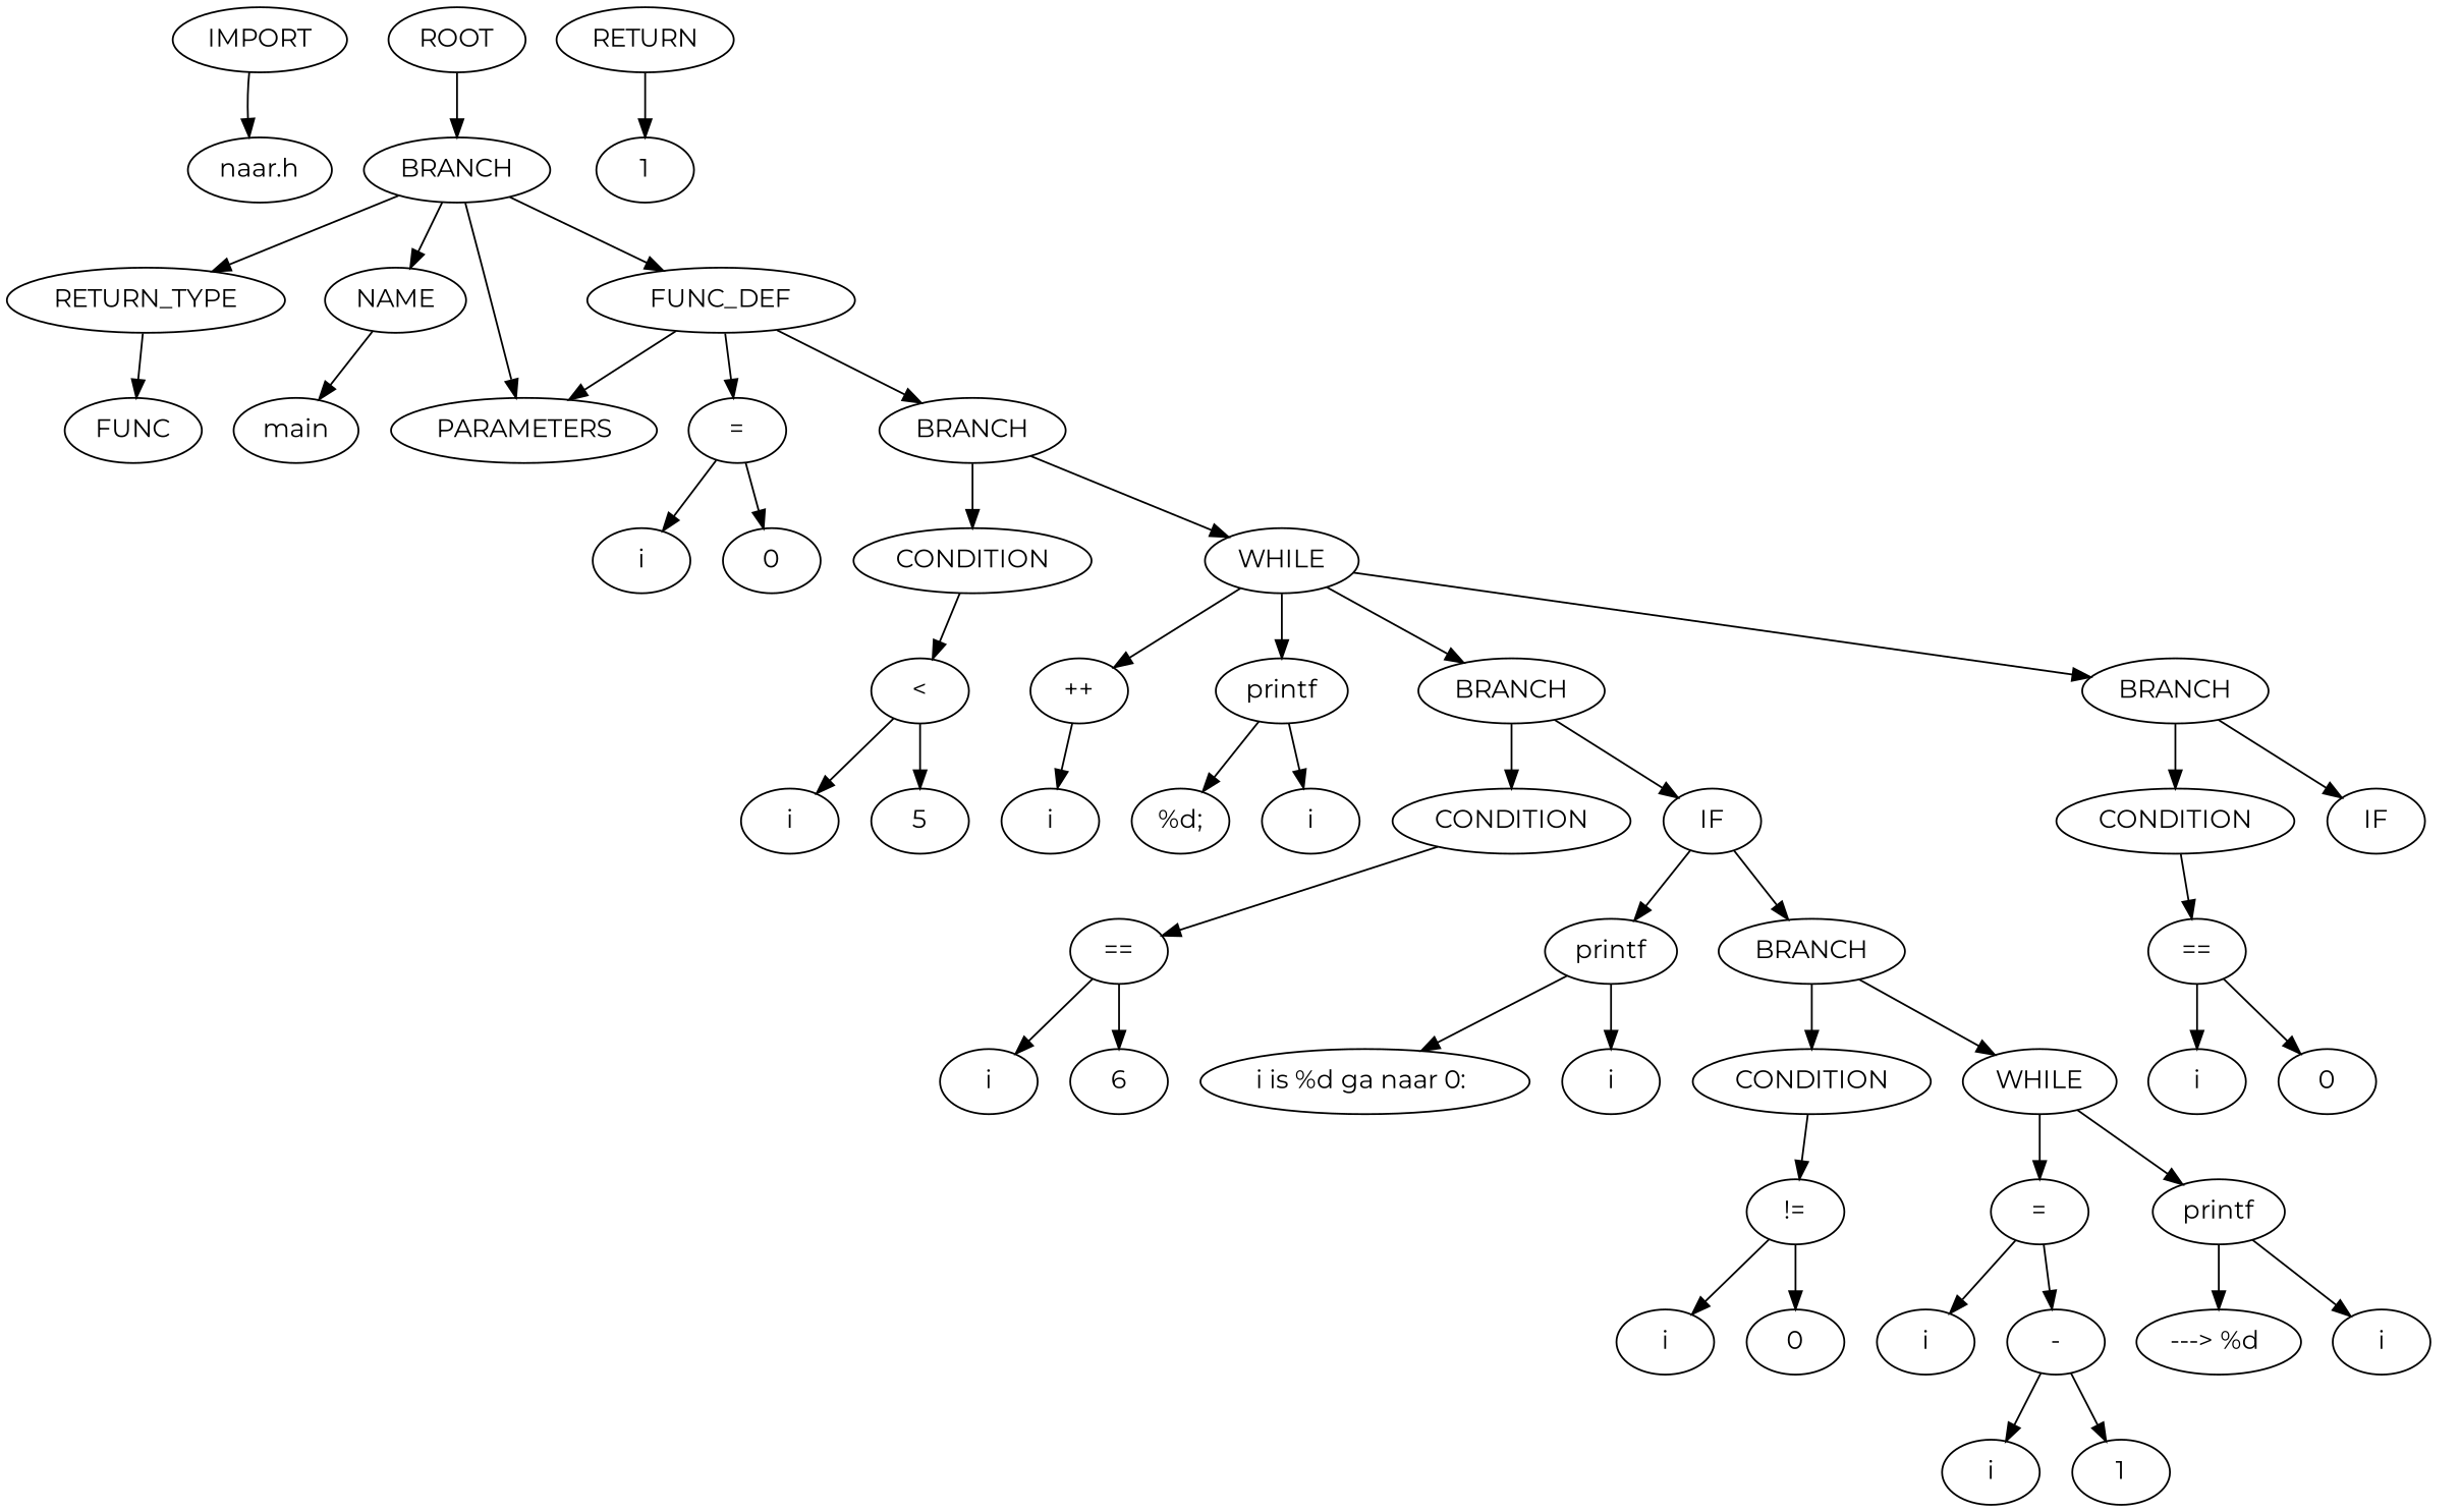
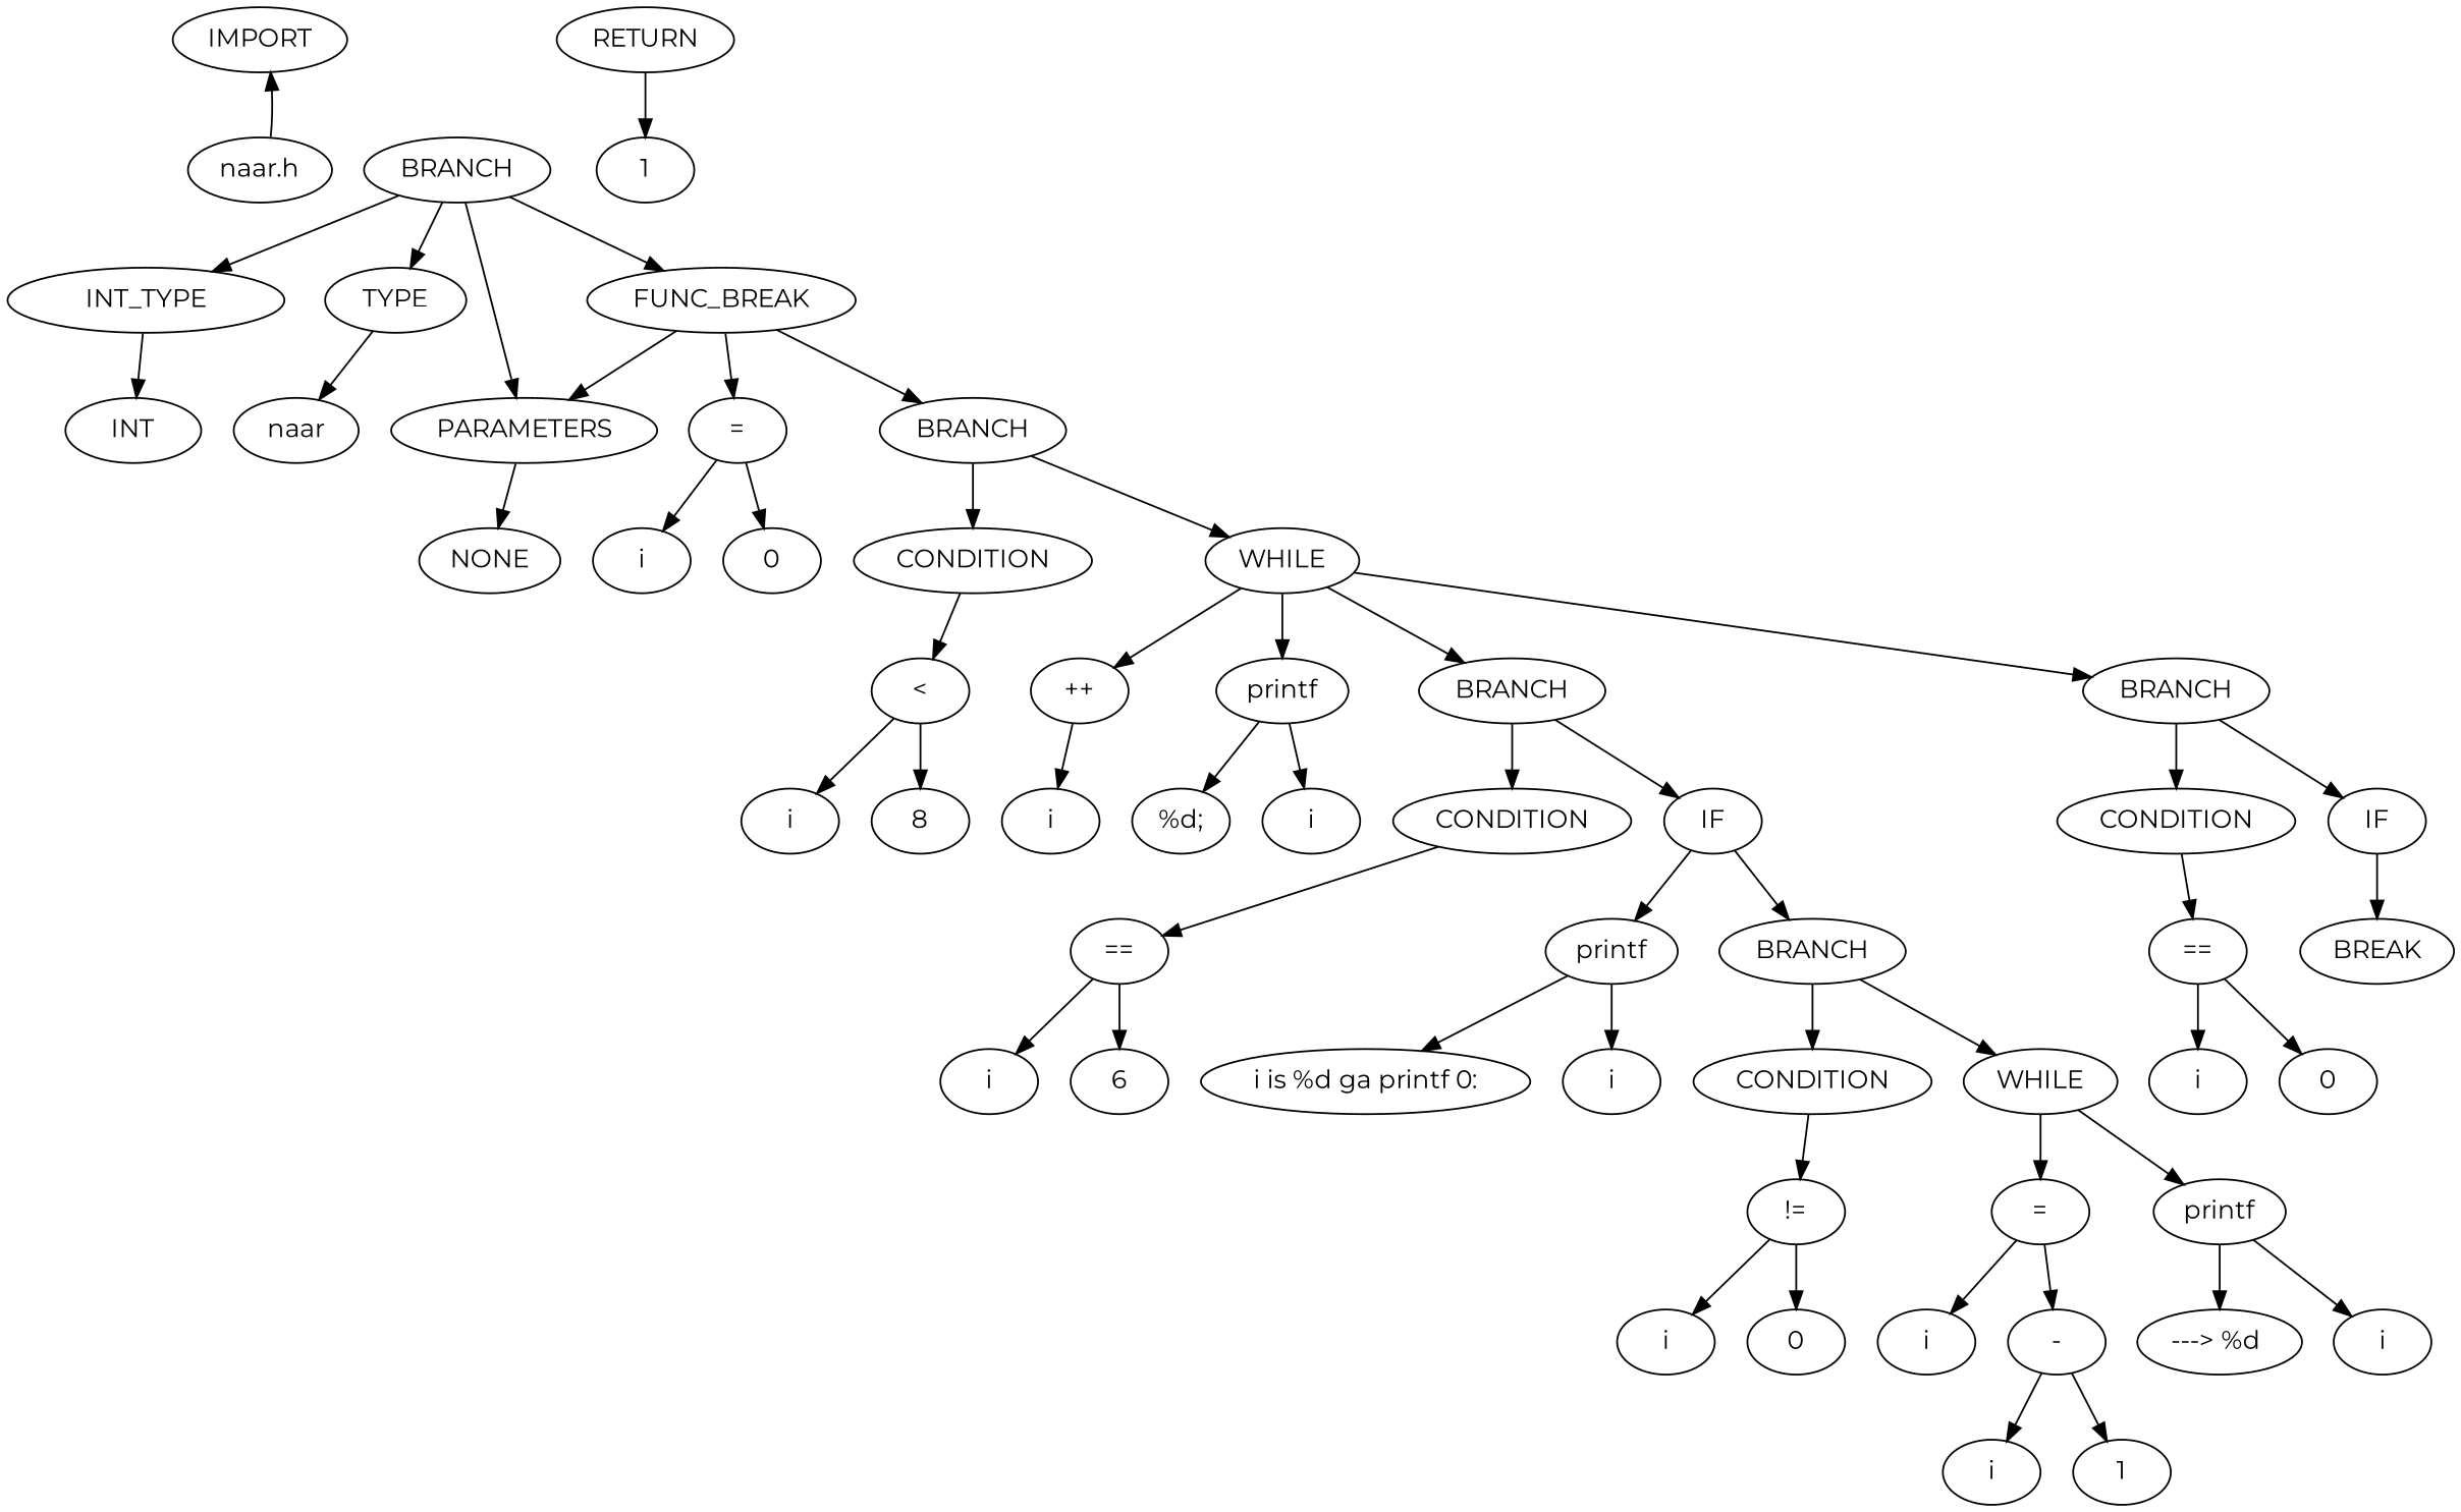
  strict digraph {
    fontname=Montserrat
    node [fontname=Montserrat]
    edge [fontname=Montserrat]
    n1 [label=IMPORT]
    n2 [label="naar.h"]
    n3 [label=BRANCH]
-   n4 [label=RETURN_TYPE]
-   n5 [label=NAME]
+   n4 [label=INT_TYPE]
+   n5 [label=TYPE]
    n6 [label=PARAMETERS]
-   n7 [label=FUNC_DEF]
-   n8 [label=FUNC]
-   n9 [label=main]
+   n7 [label=FUNC_BREAK]
+   n8 [label=INT]
+   n9 [label=naar]
+   n10 [label=NONE]
    n11 [label="="]
    n12 [label=BRANCH]
-   ROOT
    n14 [label=i]
    n15 [label=0]
    n16 [label=CONDITION]
    n17 [label=WHILE]
    n18 [label=RETURN]
    n19 [label=1]
    n20 [label="<"]
    n21 [label="++"]
    n22 [label=printf]
    n23 [label=BRANCH]
    n24 [label=BRANCH]
    n25 [label=i]
-   n26 [label=5]
+   n26 [label=8]
    n27 [label=i]
    n28 [label="%d;\n"]
    n29 [label=i]
    n30 [label=CONDITION]
    n31 [label=IF]
    n32 [label=CONDITION]
    n33 [label=IF]
    n34 [label="=="]
    n35 [label=printf]
    n36 [label=BRANCH]
    n37 [label="=="]
+   n38 [label=BREAK]
    n39 [label=i]
    n40 [label=6]
-   n41 [label="i is %d ga naar 0: "]
+   n41 [label="i is %d ga printf 0:"]
    n42 [label=i]
    n43 [label=CONDITION]
    n44 [label=WHILE]
    n45 [label="!="]
    n46 [label="="]
    n47 [label=printf]
    n48 [label=i]
    n49 [label=0]
    n50 [label=i]
    n51 [label="-"]
    n52 [label="---> %d "]
    n53 [label=i]
    n54 [label=i]
    n55 [label=1]
    n56 [label=i]
    n57 [label=0]
-   n1 -> n2
+   n2 -> n1
    n3 -> n4
    n3 -> n5
    n3 -> n6
    n3 -> n7
    n4 -> n8
    n5 -> n9
+   n6 -> n10
    n7 -> n6
    n7 -> n11
    n7 -> n12
    n11 -> n14
    n11 -> n15
    n12 -> n16
    n12 -> n17
-   ROOT -> n3
    n16 -> n20
    n17 -> n21
    n17 -> n22
    n17 -> n23
    n17 -> n24
    n18 -> n19
    n20 -> n25
    n20 -> n26
    n21 -> n27
    n22 -> n28
    n22 -> n29
    n23 -> n30
    n23 -> n31
    n24 -> n32
    n24 -> n33
    n30 -> n34
    n31 -> n35
    n31 -> n36
    n32 -> n37
+   n33 -> n38
    n34 -> n39
    n34 -> n40
    n35 -> n41
    n35 -> n42
    n36 -> n43
    n36 -> n44
    n37 -> n56
    n37 -> n57
    n43 -> n45
    n44 -> n46
    n44 -> n47
    n45 -> n48
    n45 -> n49
    n46 -> n50
    n46 -> n51
    n47 -> n52
    n47 -> n53
    n51 -> n54
    n51 -> n55
  }
